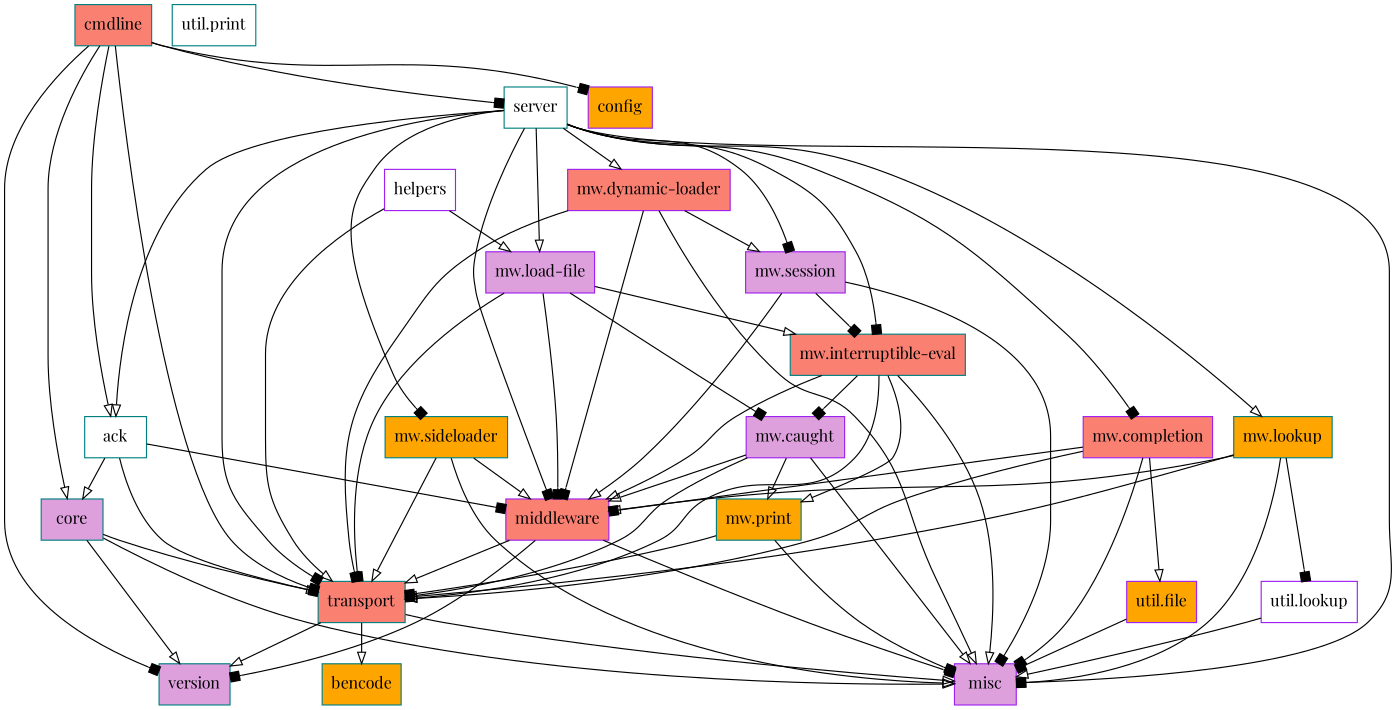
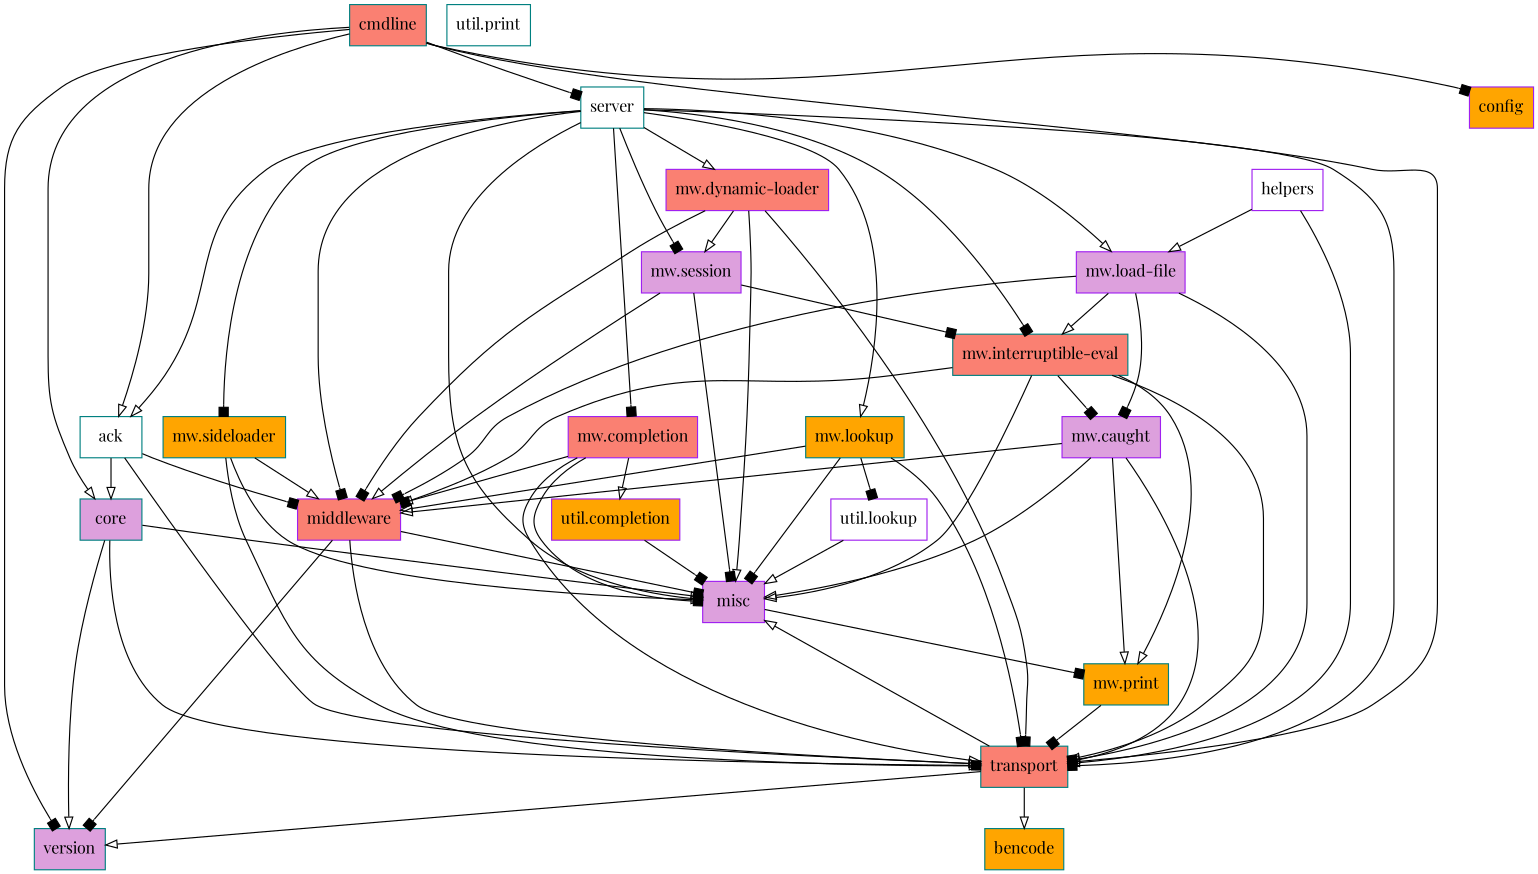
  strict digraph {
    fontname="Playfair Display"
    rankdir=TB
    node [color=teal fillcolor=salmon fontname="Playfair Display" shape=box style=filled]
    edge [arrowhead=onormal fontname="Playfair Display"]
    middleware [color=purple]
    misc [color=purple fillcolor=plum]
    version [fillcolor=plum]
    transport
    bencode [fillcolor=orange]
    helpers [color=purple fillcolor=white]
    "mw.load-file" [color=purple fillcolor=plum]
    "mw.interruptible-eval"
    "mw.caught" [color=purple fillcolor=plum]
    "mw.print" [fillcolor=orange]
    server [fillcolor=white]
    ack [fillcolor=white]
    "mw.dynamic-loader" [color=purple]
    "mw.completion" [color=purple]
    "mw.lookup" [fillcolor=orange]
    "mw.session" [color=purple fillcolor=plum]
    "mw.sideloader" [fillcolor=orange]
    core [fillcolor=plum]
-   "util.completion" [color=purple fillcolor=orange label="util.file"]
+   "util.completion" [color=purple fillcolor=orange]
    "util.lookup" [color=purple fillcolor=white]
    "util.print" [fillcolor=white]
    cmdline
    config [color=purple fillcolor=orange]
    middleware -> misc [arrowhead=box]
    middleware -> version [arrowhead=box]
    middleware -> transport
    transport -> misc
    transport -> version
    transport -> bencode
    helpers -> transport
    helpers -> "mw.load-file"
    "mw.load-file" -> middleware [arrowhead=box]
    "mw.load-file" -> transport [arrowhead=box]
    "mw.load-file" -> "mw.interruptible-eval"
    "mw.load-file" -> "mw.caught" [arrowhead=box]
    "mw.interruptible-eval" -> middleware
    "mw.interruptible-eval" -> misc
    "mw.interruptible-eval" -> transport
    "mw.interruptible-eval" -> "mw.caught" [arrowhead=box]
    "mw.interruptible-eval" -> "mw.print"
    "mw.caught" -> middleware
    "mw.caught" -> misc
    "mw.caught" -> transport
    "mw.caught" -> "mw.print"
-   "mw.print" -> misc [arrowhead=box]
+   misc -> "mw.print" [arrowhead=box]
    "mw.print" -> transport [arrowhead=box]
    server -> middleware [arrowhead=box]
    server -> misc [arrowhead=box]
    server -> transport [arrowhead=box]
    server -> "mw.load-file"
    server -> "mw.interruptible-eval" [arrowhead=box]
    server -> ack
    server -> "mw.dynamic-loader"
    server -> "mw.completion" [arrowhead=box]
    server -> "mw.lookup"
    server -> "mw.session" [arrowhead=box]
    server -> "mw.sideloader" [arrowhead=box]
    ack -> middleware [arrowhead=box]
    ack -> transport
    ack -> core
    "mw.dynamic-loader" -> middleware [arrowhead=box]
    "mw.dynamic-loader" -> misc
    "mw.dynamic-loader" -> transport [arrowhead=box]
    "mw.dynamic-loader" -> "mw.session"
    "mw.completion" -> middleware [arrowhead=box]
    "mw.completion" -> misc [arrowhead=box]
    "mw.completion" -> transport
    "mw.completion" -> "util.completion"
    "mw.lookup" -> middleware
    "mw.lookup" -> misc [arrowhead=box]
    "mw.lookup" -> transport [arrowhead=box]
    "mw.lookup" -> "util.lookup" [arrowhead=box]
    "mw.session" -> middleware
    "mw.session" -> misc [arrowhead=box]
    "mw.session" -> "mw.interruptible-eval" [arrowhead=box]
    "mw.sideloader" -> middleware
    "mw.sideloader" -> misc
    "mw.sideloader" -> transport
    core -> misc
    core -> version
    core -> transport [arrowhead=box]
    "util.completion" -> misc [arrowhead=box]
    "util.lookup" -> misc
    cmdline -> version [arrowhead=box]
    cmdline -> transport [arrowhead=box]
    cmdline -> server [arrowhead=box]
    cmdline -> ack
    cmdline -> core
    cmdline -> config [arrowhead=box]
  }
